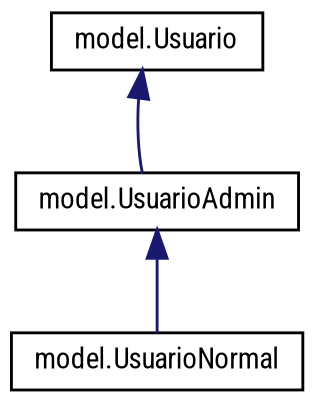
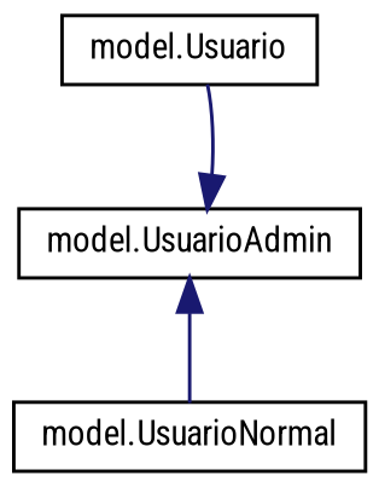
  digraph {
    fontname="Roboto Condensed"
    rankdir=TB
    node [color=black fillcolor=white fontname="Roboto Condensed" fontsize=10 shape=record style=filled]
    edge [color=midnightblue dir=back fontname="Roboto Condensed" fontsize=10 labelfontname=Helvetica labelfontsize=10 style=solid]
    n1 [height=0.2 label="model.Usuario" width=0.4]
    n2 [height=0.2 label="model.UsuarioAdmin" width=0.4]
    n3 [height=0.2 label="model.UsuarioNormal" width=0.4]
-   n1 -> n2
+   n2 -> n1
    n2 -> n3
  }
